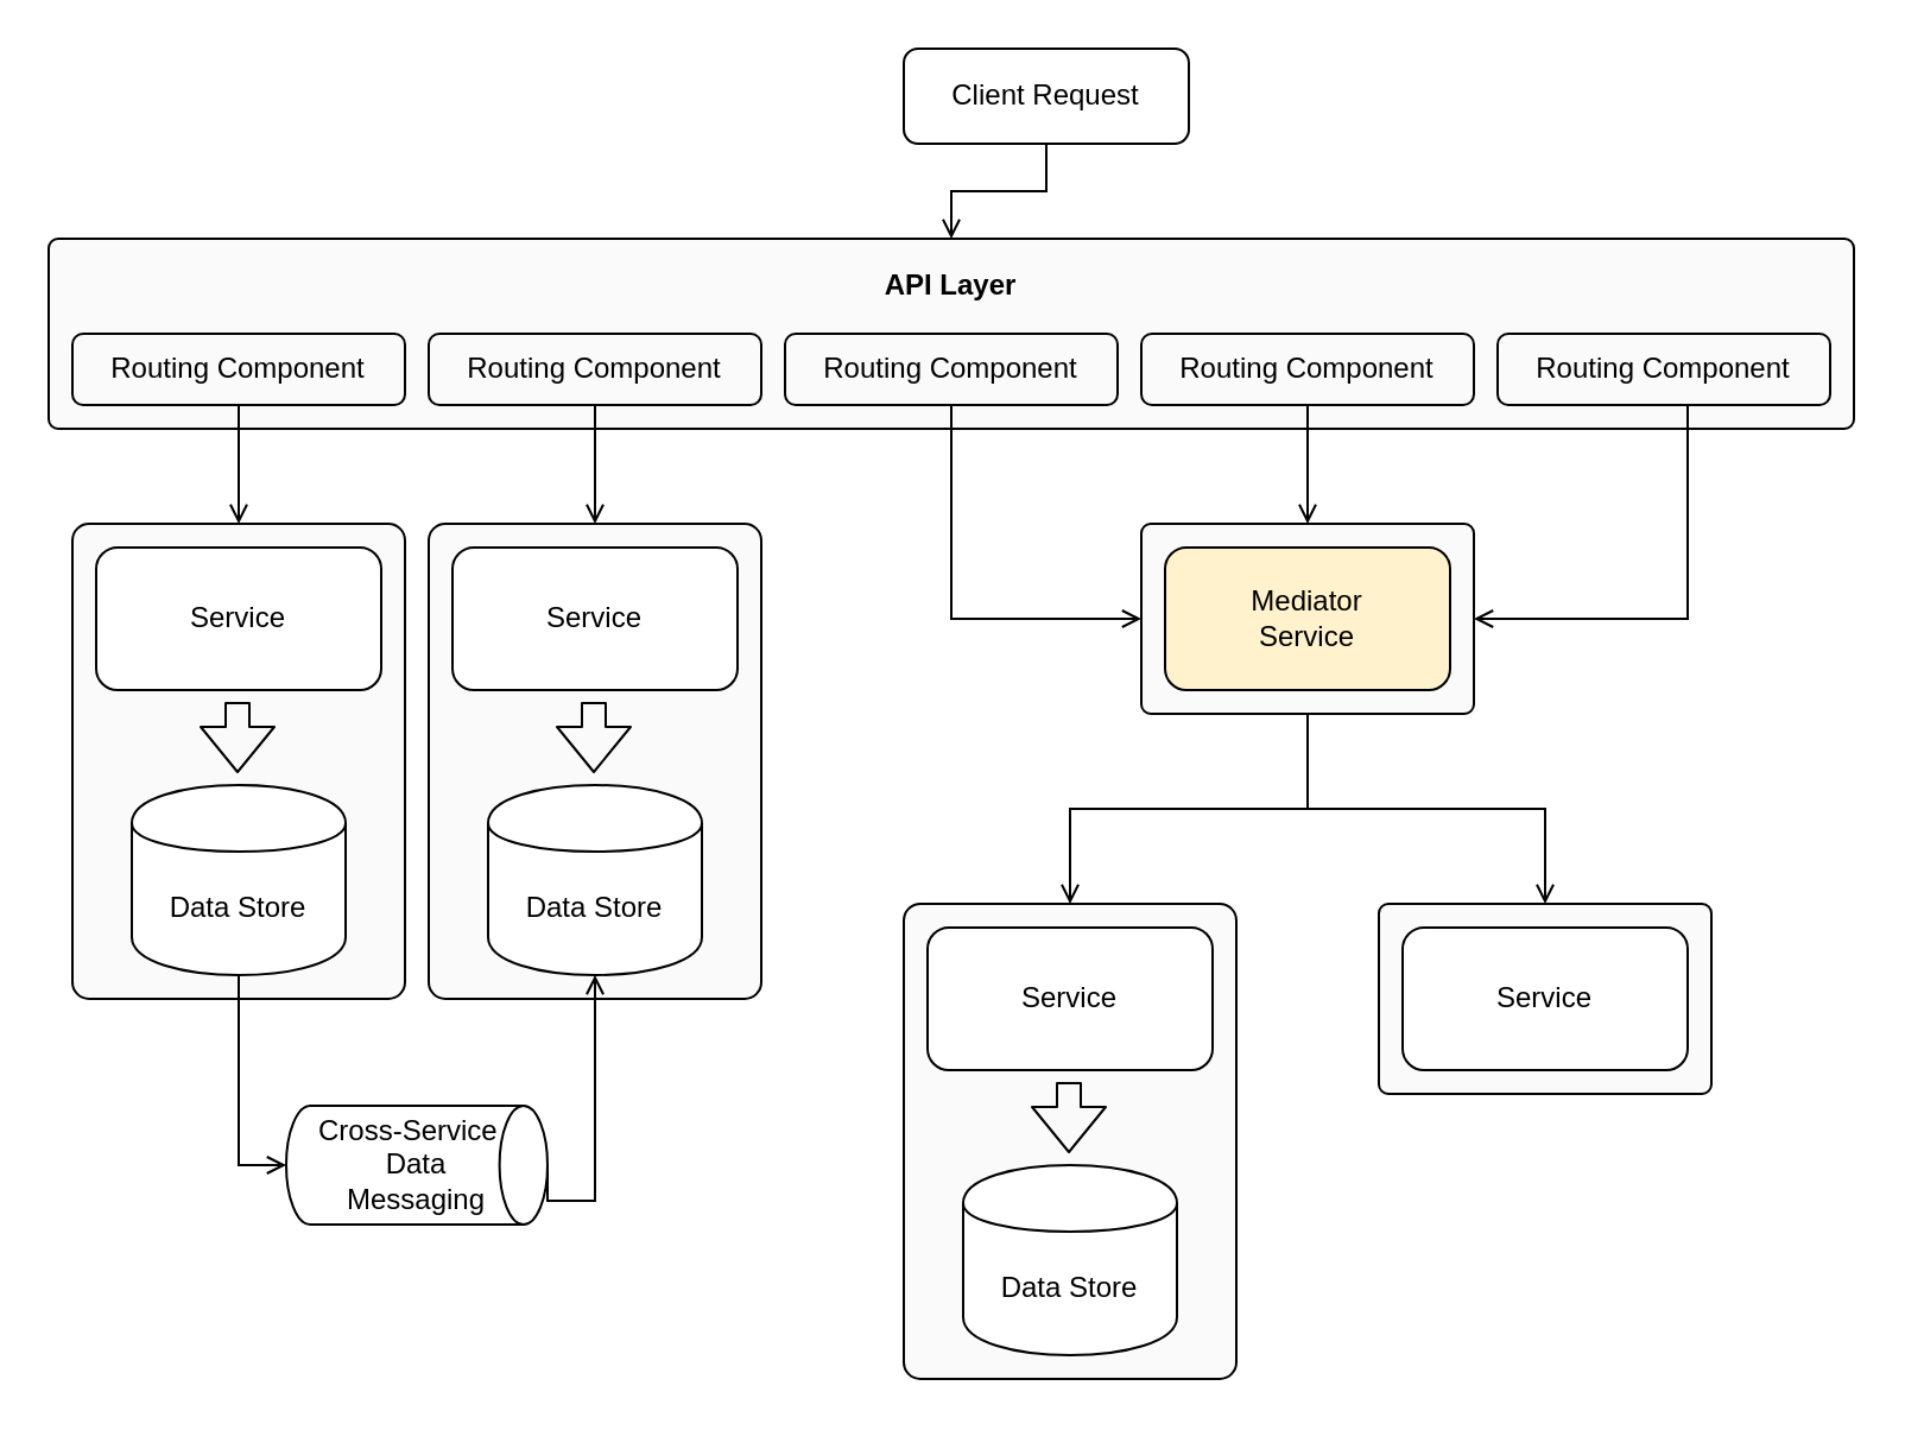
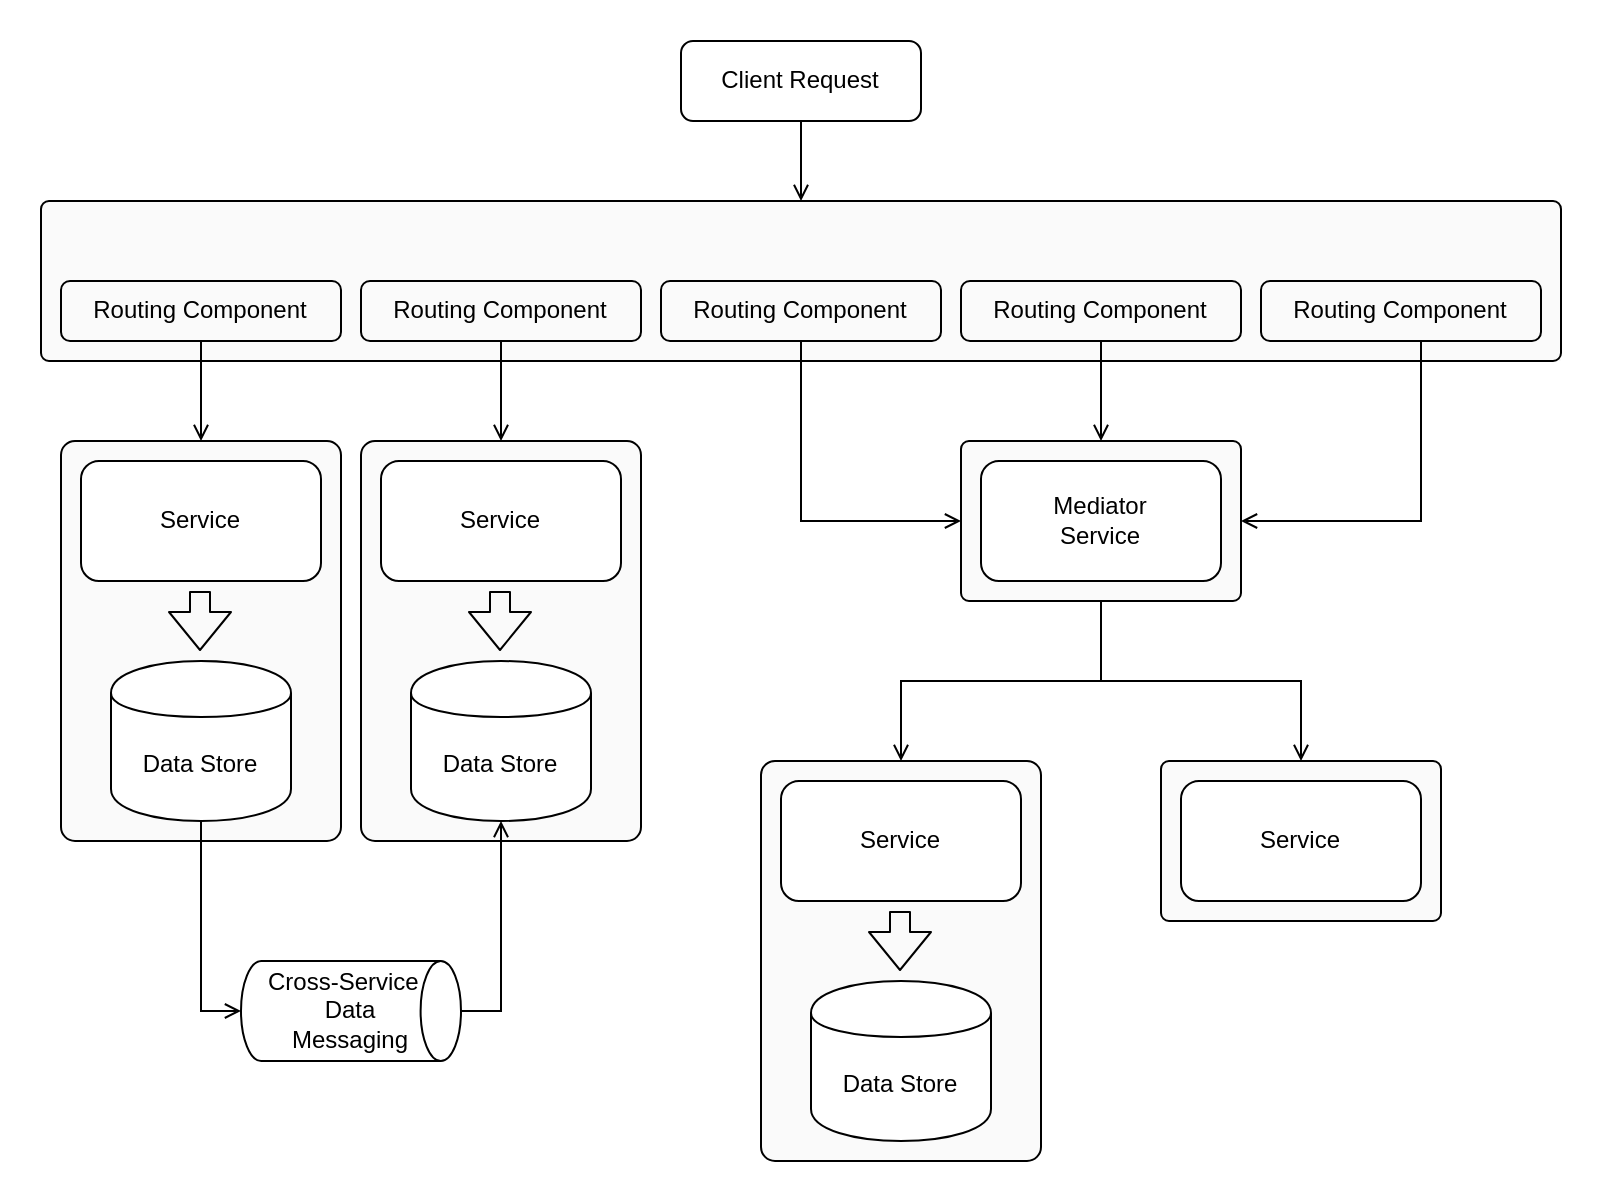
  <mxCell id="0" />
  <mxCell id="1" parent="0" />
  <mxCell id="2" style="edgeStyle=orthogonalEdgeStyle;rounded=0;orthogonalLoop=1;jettySize=auto;html=1;entryX=0.5;entryY=0;entryDx=0;entryDy=0;endArrow=open;endFill=0;" edge="1" parent="1" source="3" target="5"><mxGeometry relative="1" as="geometry" /></mxCell>
- <mxCell id="3" value="Client Request" style="rounded=1;whiteSpace=wrap;html=1;fillColor=none;" vertex="1" parent="1"><mxGeometry x="380" y="20" width="120" height="40" as="geometry" /></mxCell>
+ <mxCell id="3" value="Client Request" style="rounded=1;whiteSpace=wrap;html=1;fillColor=none;" vertex="1" parent="1"><mxGeometry x="340" y="20" width="120" height="40" as="geometry" /></mxCell>
  <mxCell id="4" value="" style="group;fillColor=#fafafa;" vertex="1" connectable="0" parent="1"><mxGeometry x="20" y="100" width="760" height="80" as="geometry" /></mxCell>
  <mxCell id="5" value="" style="rounded=1;whiteSpace=wrap;html=1;fillColor=none;arcSize=5;" vertex="1" parent="4"><mxGeometry width="760" height="80" as="geometry" /></mxCell>
- <mxCell id="6" value="API Layer" style="text;html=1;strokeColor=none;fillColor=none;align=center;verticalAlign=middle;whiteSpace=wrap;rounded=0;fontStyle=1" vertex="1" parent="4"><mxGeometry x="320" y="10" width="120" height="20" as="geometry" /></mxCell>
  <mxCell id="7" value="Routing Component" style="rounded=1;whiteSpace=wrap;html=1;fillColor=none;fontStyle=0" vertex="1" parent="4"><mxGeometry x="10" y="40" width="140" height="30" as="geometry" /></mxCell>
  <mxCell id="8" value="Routing Component" style="rounded=1;whiteSpace=wrap;html=1;fillColor=none;fontStyle=0" vertex="1" parent="4"><mxGeometry x="160" y="40" width="140" height="30" as="geometry" /></mxCell>
  <mxCell id="9" value="Routing Component" style="rounded=1;whiteSpace=wrap;html=1;fillColor=none;fontStyle=0" vertex="1" parent="4"><mxGeometry x="310" y="40" width="140" height="30" as="geometry" /></mxCell>
  <mxCell id="10" value="Routing Component" style="rounded=1;whiteSpace=wrap;html=1;fillColor=none;fontStyle=0" vertex="1" parent="4"><mxGeometry x="460" y="40" width="140" height="30" as="geometry" /></mxCell>
  <mxCell id="11" value="Routing Component" style="rounded=1;whiteSpace=wrap;html=1;fillColor=none;fontStyle=0" vertex="1" parent="4"><mxGeometry x="610" y="40" width="140" height="30" as="geometry" /></mxCell>
  <mxCell id="12" value="" style="group" vertex="1" connectable="0" parent="1"><mxGeometry x="30" y="220" width="140" height="200" as="geometry" /></mxCell>
  <mxCell id="13" value="" style="rounded=1;whiteSpace=wrap;html=1;fillColor=#fafafa;arcSize=5;" vertex="1" parent="12"><mxGeometry width="140" height="200" as="geometry" /></mxCell>
  <mxCell id="14" value="Service" style="rounded=1;whiteSpace=wrap;html=1;fillColor=#FFFFFF;" vertex="1" parent="12"><mxGeometry x="10" y="10" width="120" height="60" as="geometry" /></mxCell>
  <mxCell id="15" value="Data Store" style="shape=cylinder;whiteSpace=wrap;html=1;boundedLbl=1;backgroundOutline=1;fillColor=#FFFFFF;" vertex="1" parent="12"><mxGeometry x="25" y="110" width="90" height="80" as="geometry" /></mxCell>
  <mxCell id="16" value="" style="shape=flexArrow;endArrow=classic;html=1;" edge="1" parent="12"><mxGeometry width="50" height="50" relative="1" as="geometry"><mxPoint x="69.5" y="75" as="sourcePoint" /><mxPoint x="69.5" y="105" as="targetPoint" /></mxGeometry></mxCell>
  <mxCell id="17" value="" style="group" vertex="1" connectable="0" parent="1"><mxGeometry x="180" y="220" width="140" height="200" as="geometry" /></mxCell>
  <mxCell id="18" value="" style="rounded=1;whiteSpace=wrap;html=1;fillColor=#fafafa;arcSize=5;" vertex="1" parent="17"><mxGeometry width="140" height="200" as="geometry" /></mxCell>
  <mxCell id="19" value="Service" style="rounded=1;whiteSpace=wrap;html=1;fillColor=#FFFFFF;" vertex="1" parent="17"><mxGeometry x="10" y="10" width="120" height="60" as="geometry" /></mxCell>
  <mxCell id="20" value="Data Store" style="shape=cylinder;whiteSpace=wrap;html=1;boundedLbl=1;backgroundOutline=1;fillColor=#FFFFFF;" vertex="1" parent="17"><mxGeometry x="25" y="110" width="90" height="80" as="geometry" /></mxCell>
  <mxCell id="21" value="" style="shape=flexArrow;endArrow=classic;html=1;" edge="1" parent="17"><mxGeometry width="50" height="50" relative="1" as="geometry"><mxPoint x="69.5" y="75" as="sourcePoint" /><mxPoint x="69.5" y="105" as="targetPoint" /></mxGeometry></mxCell>
  <mxCell id="22" style="edgeStyle=orthogonalEdgeStyle;rounded=0;orthogonalLoop=1;jettySize=auto;html=1;entryX=0.5;entryY=0;entryDx=0;entryDy=0;endArrow=open;endFill=0;" edge="1" parent="1" source="7" target="13"><mxGeometry relative="1" as="geometry" /></mxCell>
  <mxCell id="23" style="edgeStyle=orthogonalEdgeStyle;rounded=0;orthogonalLoop=1;jettySize=auto;html=1;entryX=0.5;entryY=0;entryDx=0;entryDy=0;endArrow=open;endFill=0;" edge="1" parent="1" source="8" target="18"><mxGeometry relative="1" as="geometry" /></mxCell>
  <mxCell id="24" value="" style="group" vertex="1" connectable="0" parent="1"><mxGeometry x="380" y="380" width="140" height="200" as="geometry" /></mxCell>
  <mxCell id="25" value="" style="group" vertex="1" connectable="0" parent="24"><mxGeometry width="140" height="200" as="geometry" /></mxCell>
  <mxCell id="26" value="" style="rounded=1;whiteSpace=wrap;html=1;fillColor=#fafafa;arcSize=5;" vertex="1" parent="25"><mxGeometry width="140" height="200" as="geometry" /></mxCell>
  <mxCell id="27" value="Service" style="rounded=1;whiteSpace=wrap;html=1;fillColor=#FFFFFF;" vertex="1" parent="25"><mxGeometry x="10" y="10" width="120" height="60" as="geometry" /></mxCell>
  <mxCell id="28" value="Data Store" style="shape=cylinder;whiteSpace=wrap;html=1;boundedLbl=1;backgroundOutline=1;fillColor=#FFFFFF;" vertex="1" parent="25"><mxGeometry x="25" y="110" width="90" height="80" as="geometry" /></mxCell>
  <mxCell id="29" value="" style="shape=flexArrow;endArrow=classic;html=1;" edge="1" parent="25"><mxGeometry width="50" height="50" relative="1" as="geometry"><mxPoint x="69.5" y="75" as="sourcePoint" /><mxPoint x="69.5" y="105" as="targetPoint" /></mxGeometry></mxCell>
  <mxCell id="30" style="edgeStyle=orthogonalEdgeStyle;rounded=0;orthogonalLoop=1;jettySize=auto;html=1;entryX=0.5;entryY=1;entryDx=0;entryDy=0;endArrow=open;endFill=0;exitX=1;exitY=0.5;exitDx=0;exitDy=0;exitPerimeter=0;" edge="1" parent="1" source="31" target="20"><mxGeometry relative="1" as="geometry"><Array as="points"><mxPoint x="250" y="505" /></Array></mxGeometry></mxCell>
- <mxCell id="31" value="Cross-Service&amp;nbsp;&amp;nbsp;&lt;br&gt;Data &lt;br&gt;Messaging" style="strokeWidth=1;html=1;shape=mxgraph.flowchart.direct_data;whiteSpace=wrap;fillColor=none;" vertex="1" parent="1"><mxGeometry x="120" y="465" width="110" height="50" as="geometry" /></mxCell>
+ <mxCell id="31" value="Cross-Service&amp;nbsp;&amp;nbsp;&lt;br&gt;Data &lt;br&gt;Messaging" style="strokeWidth=1;html=1;shape=mxgraph.flowchart.direct_data;whiteSpace=wrap;fillColor=none;" vertex="1" parent="1"><mxGeometry x="120" y="480" width="110" height="50" as="geometry" /></mxCell>
  <mxCell id="32" style="edgeStyle=orthogonalEdgeStyle;rounded=0;orthogonalLoop=1;jettySize=auto;html=1;exitX=0.5;exitY=1;exitDx=0;exitDy=0;entryX=0;entryY=0.5;entryDx=0;entryDy=0;entryPerimeter=0;endArrow=open;endFill=0;" edge="1" parent="1" source="15" target="31"><mxGeometry relative="1" as="geometry"><Array as="points"><mxPoint x="100" y="470" /><mxPoint x="100" y="470" /></Array></mxGeometry></mxCell>
  <mxCell id="33" value="" style="group" vertex="1" connectable="0" parent="1"><mxGeometry x="580" y="380" width="140" height="80" as="geometry" /></mxCell>
  <mxCell id="34" value="" style="rounded=1;whiteSpace=wrap;html=1;fillColor=#fafafa;arcSize=5;" vertex="1" parent="33"><mxGeometry width="140" height="80" as="geometry" /></mxCell>
  <mxCell id="35" value="Service" style="rounded=1;whiteSpace=wrap;html=1;fillColor=#FFFFFF;" vertex="1" parent="33"><mxGeometry x="10" y="10" width="120" height="60" as="geometry" /></mxCell>
  <mxCell id="36" value="" style="group" vertex="1" connectable="0" parent="1"><mxGeometry x="480" y="220" width="140" height="80" as="geometry" /></mxCell>
  <mxCell id="37" value="" style="rounded=1;whiteSpace=wrap;html=1;fillColor=#fafafa;arcSize=5;" vertex="1" parent="36"><mxGeometry width="140" height="80" as="geometry" /></mxCell>
- <mxCell id="38" value="Mediator&lt;br&gt;Service" style="rounded=1;whiteSpace=wrap;html=1;fillColor=#fff2cc;" vertex="1" parent="36"><mxGeometry x="10" y="10" width="120" height="60" as="geometry" /></mxCell>
+ <mxCell id="38" value="Mediator&lt;br&gt;Service" style="rounded=1;whiteSpace=wrap;html=1;fillColor=#FFFFFF;" vertex="1" parent="36"><mxGeometry x="10" y="10" width="120" height="60" as="geometry" /></mxCell>
  <mxCell id="39" style="edgeStyle=orthogonalEdgeStyle;rounded=0;orthogonalLoop=1;jettySize=auto;html=1;entryX=0;entryY=0.5;entryDx=0;entryDy=0;endArrow=open;endFill=0;" edge="1" parent="1" source="9" target="37"><mxGeometry relative="1" as="geometry"><Array as="points"><mxPoint x="400" y="260" /></Array></mxGeometry></mxCell>
  <mxCell id="40" style="edgeStyle=orthogonalEdgeStyle;rounded=0;orthogonalLoop=1;jettySize=auto;html=1;entryX=0.5;entryY=0;entryDx=0;entryDy=0;endArrow=open;endFill=0;" edge="1" parent="1" source="10" target="37"><mxGeometry relative="1" as="geometry" /></mxCell>
  <mxCell id="41" style="edgeStyle=orthogonalEdgeStyle;rounded=0;orthogonalLoop=1;jettySize=auto;html=1;entryX=1;entryY=0.5;entryDx=0;entryDy=0;endArrow=open;endFill=0;" edge="1" parent="1" source="11" target="37"><mxGeometry relative="1" as="geometry"><Array as="points"><mxPoint x="710" y="260" /></Array></mxGeometry></mxCell>
  <mxCell id="42" style="edgeStyle=orthogonalEdgeStyle;rounded=0;orthogonalLoop=1;jettySize=auto;html=1;exitX=0.5;exitY=1;exitDx=0;exitDy=0;entryX=0.5;entryY=0;entryDx=0;entryDy=0;endArrow=open;endFill=0;" edge="1" parent="1" source="37" target="26"><mxGeometry relative="1" as="geometry" /></mxCell>
  <mxCell id="43" style="edgeStyle=orthogonalEdgeStyle;rounded=0;orthogonalLoop=1;jettySize=auto;html=1;exitX=0.5;exitY=1;exitDx=0;exitDy=0;entryX=0.5;entryY=0;entryDx=0;entryDy=0;endArrow=open;endFill=0;" edge="1" parent="1" source="37" target="34"><mxGeometry relative="1" as="geometry" /></mxCell>
